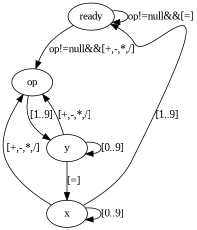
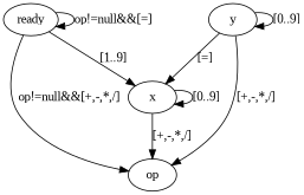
  digraph {
    fontname="Liberation Serif"
    node [fontname="Liberation Serif"]
    edge [fontname="Liberation Serif"]
    ready
    x
    op
    y
    ready -> ready [label="op!=null&&[=]"]
-   x -> ready [label="[1..9]"]
+   ready -> x [label="[1..9]"]
    ready -> op [label="op!=null&&[+,-,*,/]"]
    x -> x [label="[0..9]"]
    x -> op [label="[+,-,*,/]"]
-   op -> y [label="[1..9]"]
    y -> x [label="[=]"]
    y -> op [label="[+,-,*,/]"]
    y -> y [label="[0..9]"]
  }
